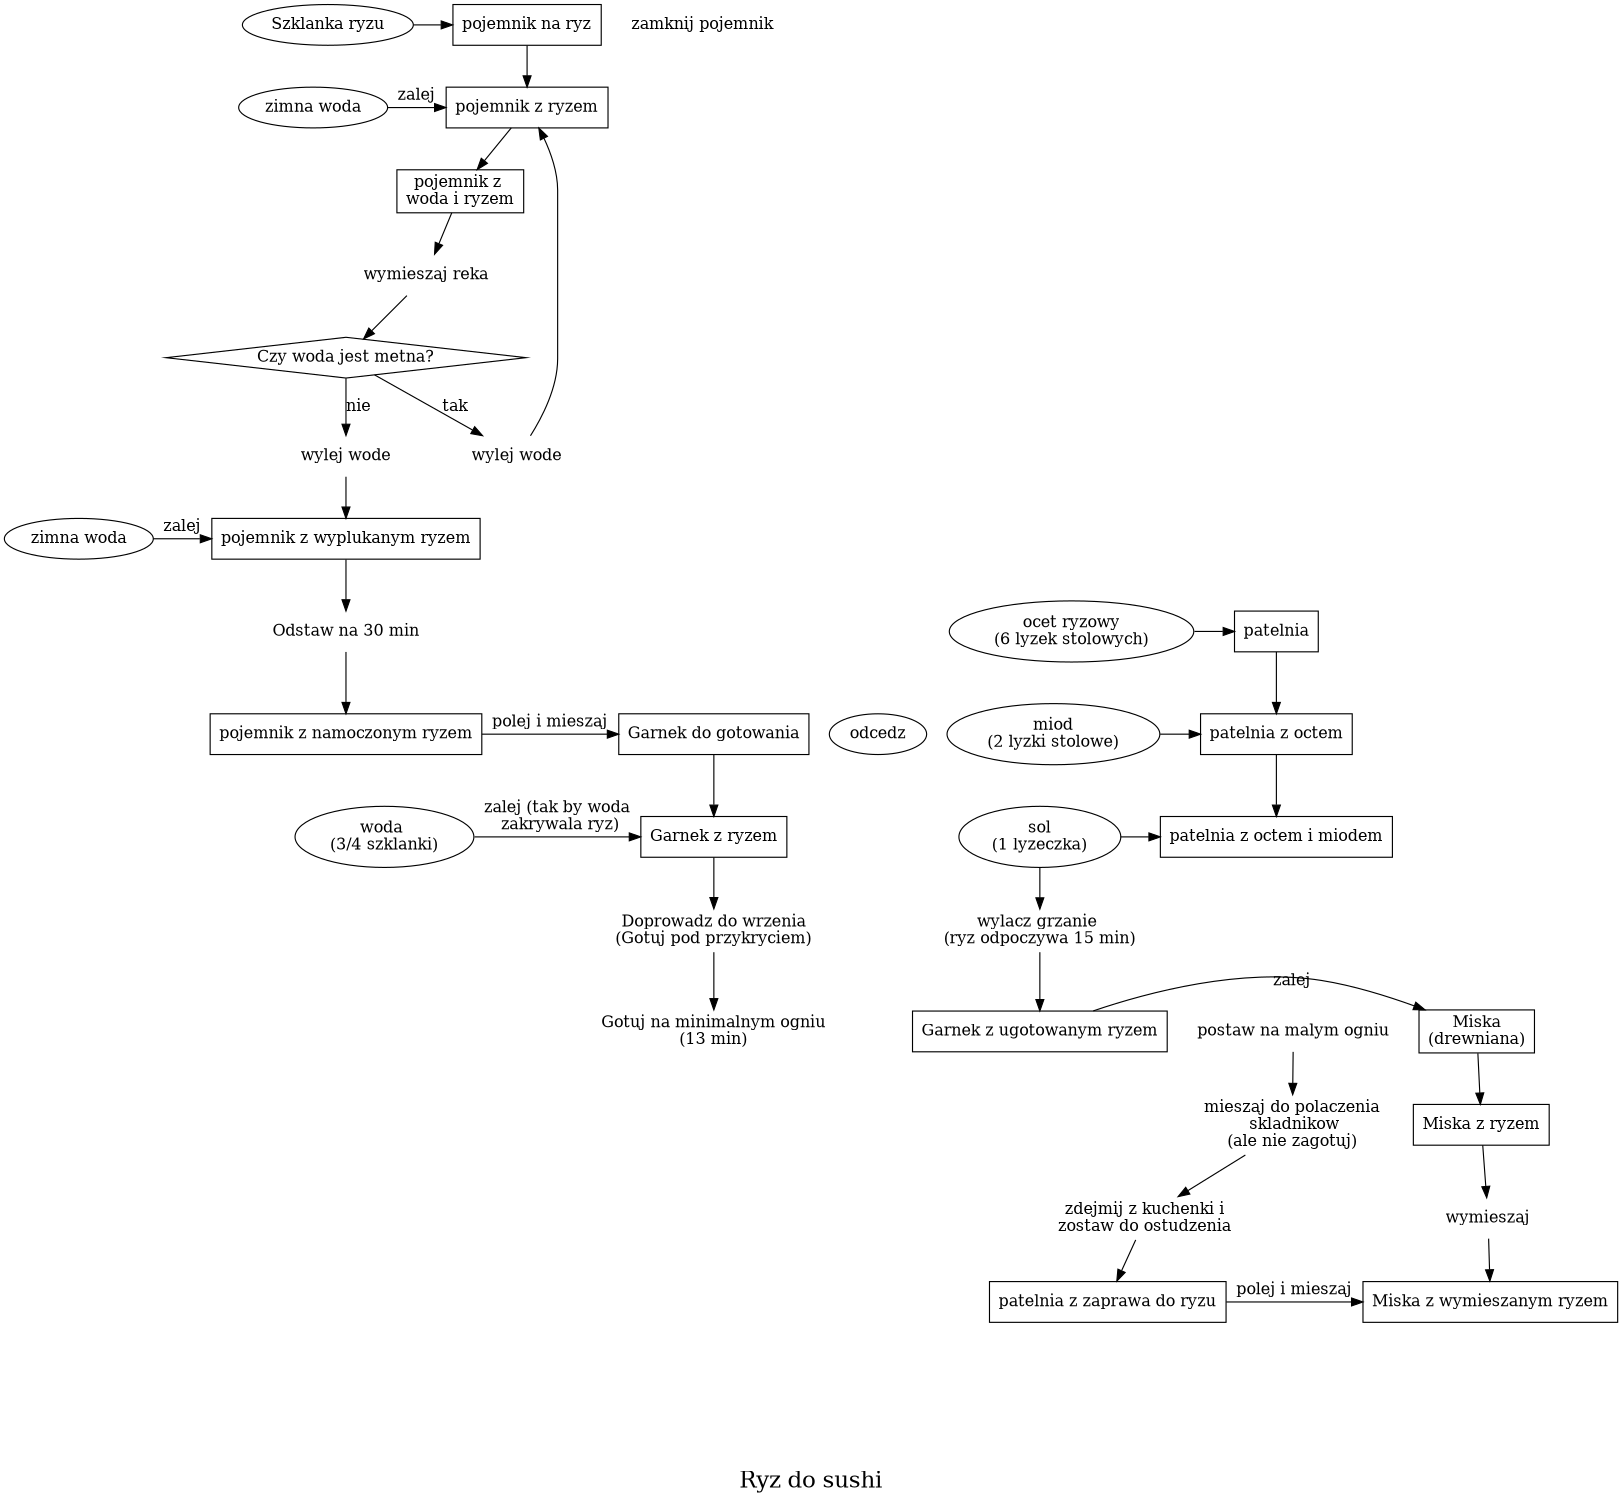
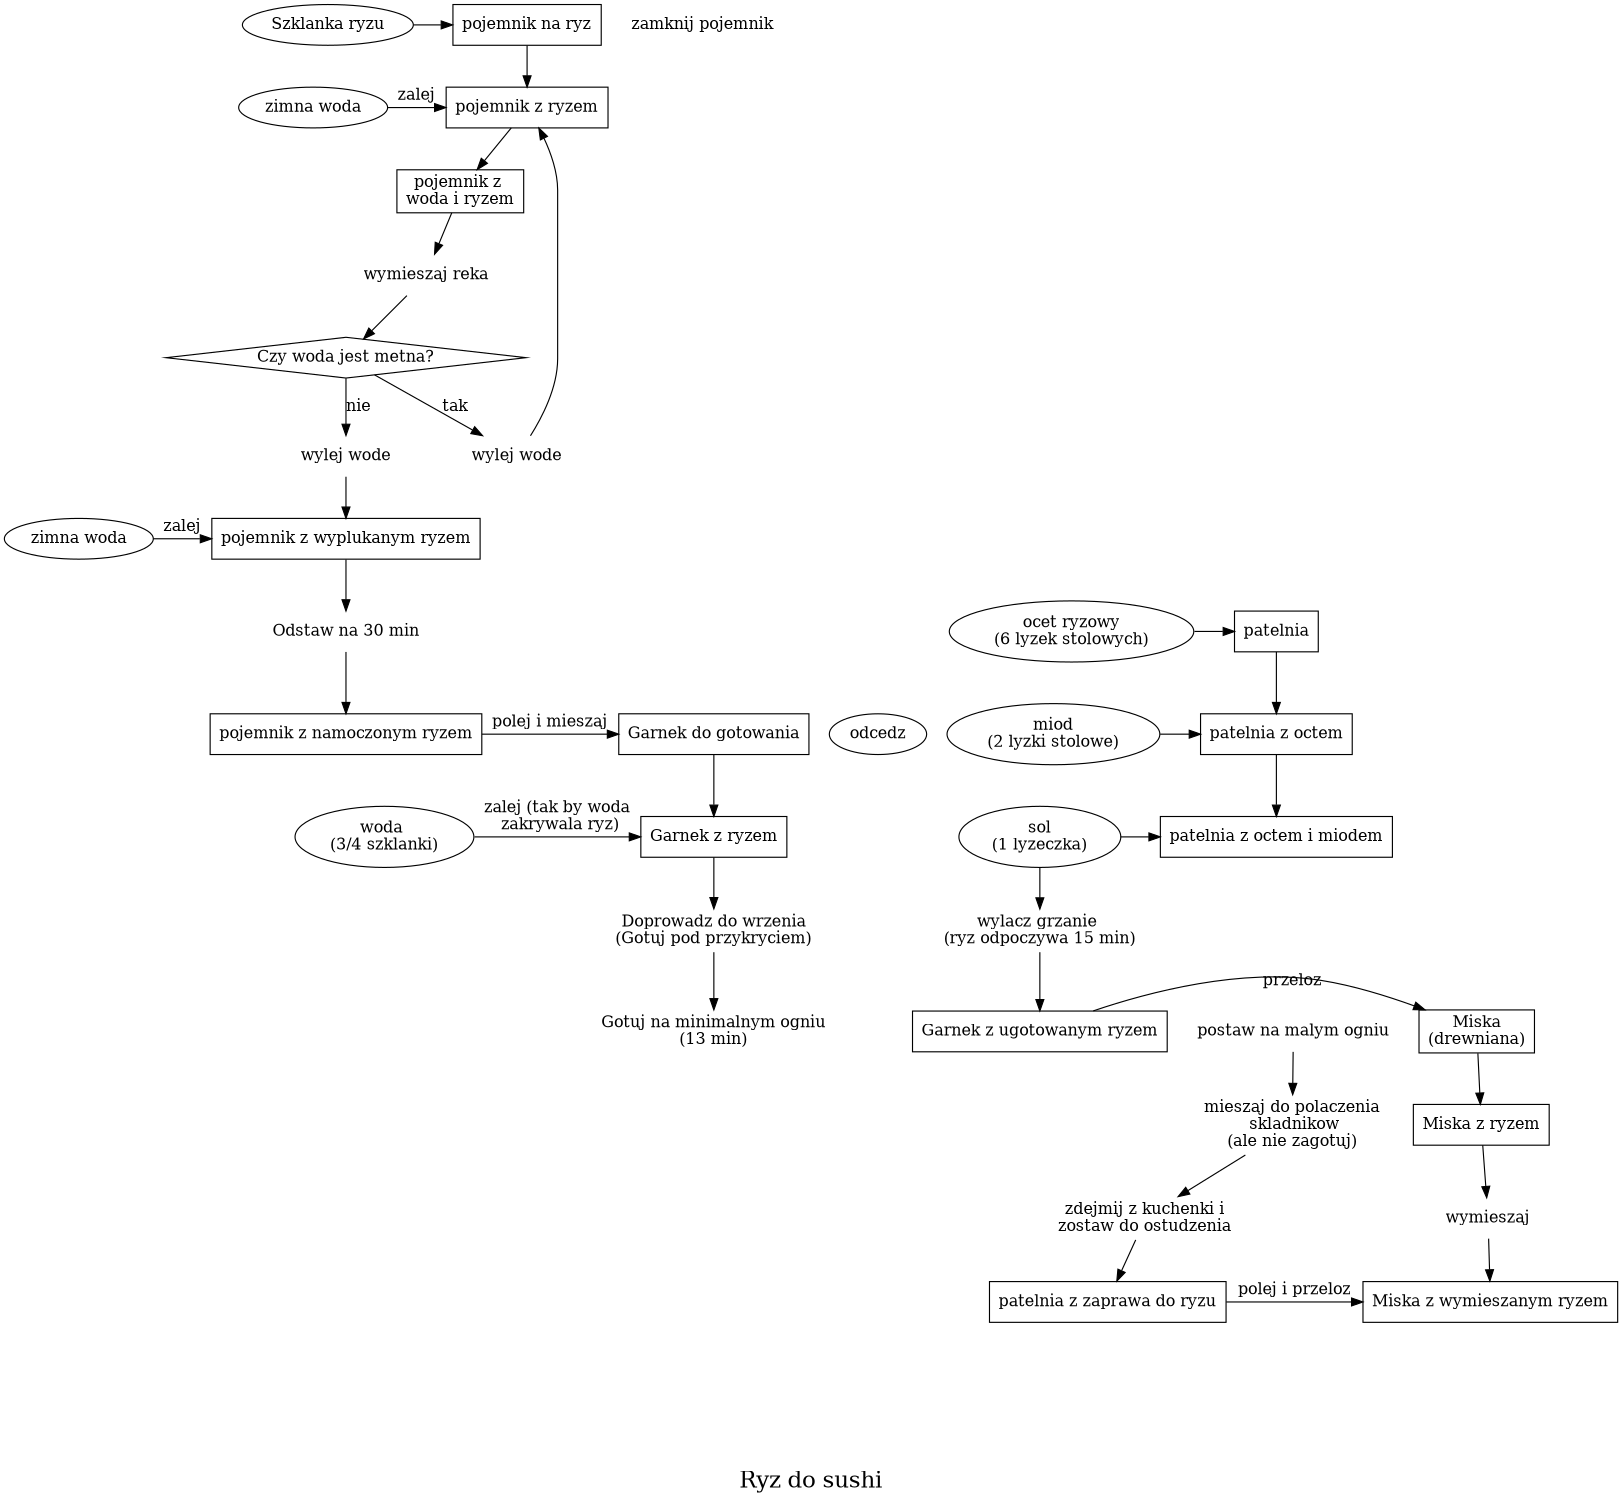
  digraph {
    fontsize=20
    label="\n\nRyz do sushi"
    node [shape=rectangle]
    n1 [label="Szklanka ryzu" shape=""]
    n2 [label="pojemnik na ryz"]
    n3 [label="zimna woda" shape=""]
    n4 [label="pojemnik z ryzem"]
    n5 [label="zimna woda" shape=""]
    n6 [label="pojemnik z wyplukanym ryzem"]
    odcedz [shape=""]
    n8 [label="pojemnik z namoczonym ryzem"]
    n9 [label="Garnek do gotowania"]
    n10 [label="Odstaw na 30 min" shape=none]
    n11 [label="ocet ryzowy\n(6 lyzek stolowych)" shape=""]
    n12 [label=patelnia]
    n13 [label="miod\n(2 lyzki stolowe)" shape=""]
    n14 [label="patelnia z octem"]
    n15 [label="woda \n(3/4 szklanki)" shape=""]
    n16 [label="Garnek z ryzem"]
    n17 [label="sol\n(1 lyzeczka)" shape=""]
    n18 [label="patelnia z octem i miodem"]
    n19 [label="Garnek z ugotowanym ryzem"]
    n20 [label="Miska\n(drewniana)"]
    n21 [label="patelnia z zaprawa do ryzu"]
    n22 [label="Miska z wymieszanym ryzem"]
    n23 [label="pojemnik z \nwoda i ryzem"]
    n24 [label="Doprowadz do wrzenia\n(Gotuj pod przykryciem)" shape=none]
    n25 [label="wylacz grzanie \n(ryz odpoczywa 15 min)" shape=none]
    n26 [label="Miska z ryzem"]
    n27 [label="wymieszaj reka" shape=none]
    n28 [label="Gotuj na minimalnym ogniu\n(13 min)" shape=none]
    n29 [label=wymieszaj shape=none]
    n30 [label="Czy woda jest metna?" shape=diamond]
    n31 [label="wylej wode" shape=none]
    n32 [label="wylej wode" shape=none]
    n33 [label="mieszaj do polaczenia\n skladnikow\n(ale nie zagotuj)" shape=none]
    n34 [label="zdejmij z kuchenki i\nzostaw do ostudzenia" shape=none]
    n35 [label="postaw na malym ogniu" shape=none]
    n36 [label="zamknij pojemnik" shape=none]
    subgraph sub_1 {
      rank=same
      n1
      n2
    }
    subgraph sub_2 {
      rank=same
      n3
      n4
    }
    subgraph sub_3 {
      rank=same
      n5
      n6
    }
    subgraph sub_4 {
      rank=same
      odcedz
      n8
      n9
    }
    subgraph sub_5 {
      rank=same
      n10
      n11
      n12
    }
    subgraph sub_6 {
      rank=same
      n13
      n14
    }
    subgraph sub_7 {
      rank=same
      n15
      n16
    }
    subgraph sub_8 {
      rank=same
      n17
      n18
    }
    subgraph sub_9 {
      rank=same
      n19
      n20
    }
    subgraph sub_10 {
      rank=same
      n21
      n22
    }
    n1 -> n2
    n2 -> n4
    n3 -> n4 [label=zalej]
    n4 -> n23
    n5 -> n6 [label=zalej]
    n6 -> n10
    n8 -> n9 [label="polej i mieszaj"]
    n9 -> n16
    n10 -> n8
    n11 -> n12
    n12 -> n14
    n13 -> n14
    n14 -> n18
    n15 -> n16 [label="zalej (tak by woda\n zakrywala ryz)"]
    n16 -> n24
    n17 -> n18
    n17 -> n25
-   n19 -> n20 [label=zalej]
+   n19 -> n20 [label=przeloz]
    n20 -> n26
-   n21 -> n22 [label="polej i mieszaj"]
+   n21 -> n22 [label="polej i przeloz"]
    n23 -> n27
    n24 -> n28
    n25 -> n19
    n26 -> n29
    n27 -> n30
    n29 -> n22
    n30 -> n31 [label=tak]
    n30 -> n32 [label=nie]
    n31 -> n4
    n32 -> n6
    n33 -> n34
    n34 -> n21
    n35 -> n33
  }
